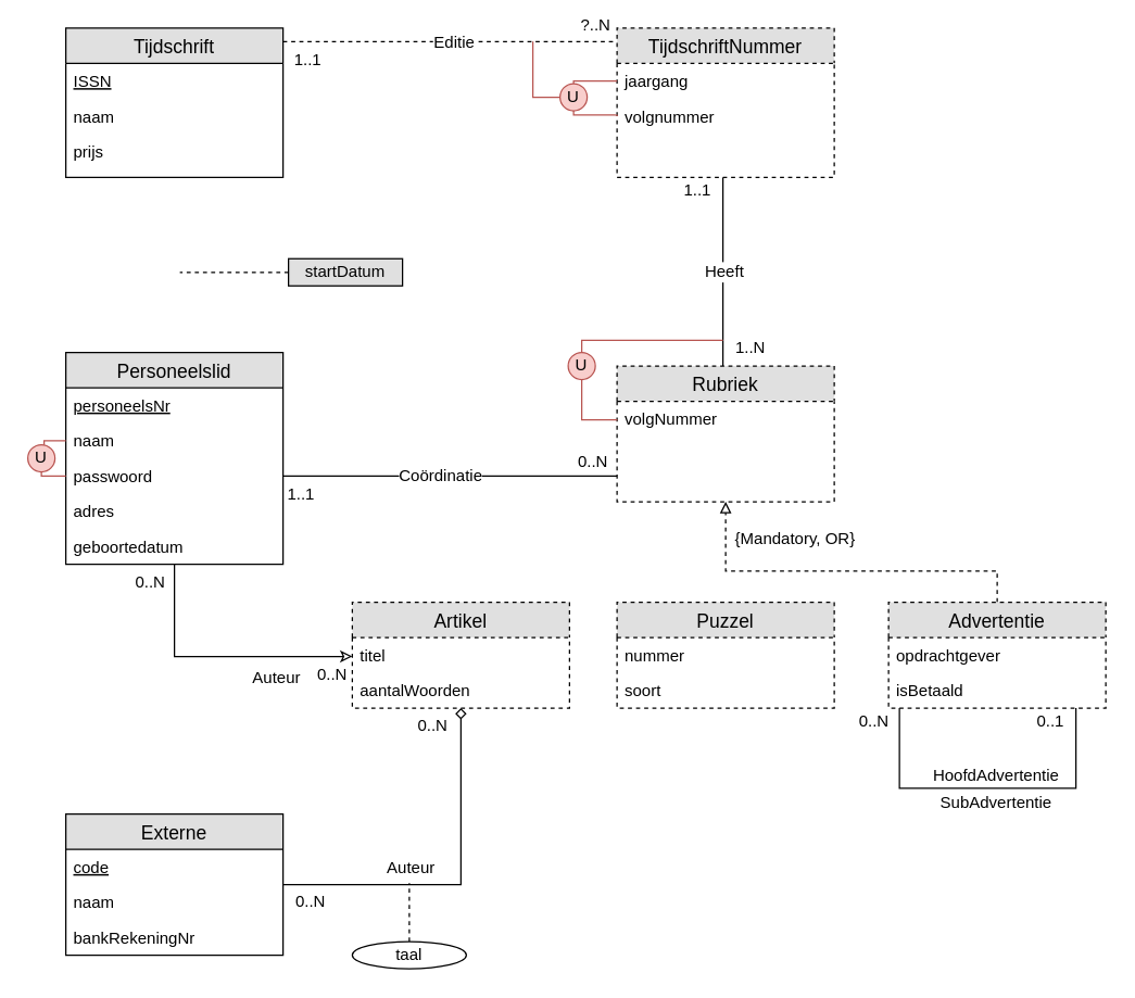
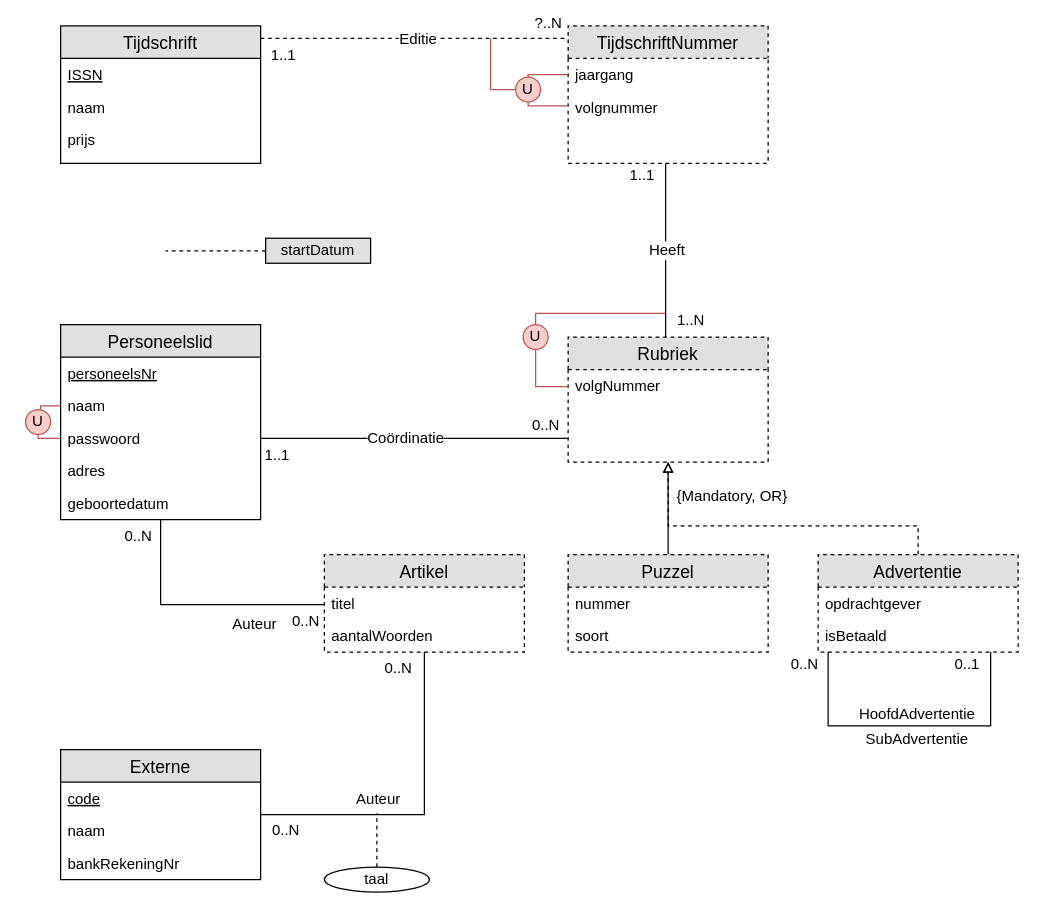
  <mxCell id="0" />
  <mxCell id="1" parent="0" />
  <mxCell id="2" value="" style="edgeStyle=orthogonalEdgeStyle;rounded=0;orthogonalLoop=1;jettySize=auto;html=1;endArrow=none;endFill=0;dashed=1;" edge="1" parent="1" source="6" target="28"><mxGeometry relative="1" as="geometry"><Array as="points"><mxPoint x="392" y="30" /><mxPoint x="392" y="30" /></Array></mxGeometry></mxCell>
  <mxCell id="3" value="Editie" style="text;html=1;resizable=0;points=[];align=center;verticalAlign=middle;labelBackgroundColor=#ffffff;" vertex="1" connectable="0" parent="2"><mxGeometry x="-0.111" y="3" relative="1" as="geometry"><mxPoint x="16" y="3" as="offset" /></mxGeometry></mxCell>
  <mxCell id="4" value="?..N" style="text;html=1;resizable=0;points=[];align=center;verticalAlign=middle;labelBackgroundColor=#ffffff;" vertex="1" connectable="0" parent="2"><mxGeometry x="0.866" relative="1" as="geometry"><mxPoint x="-1" y="-13" as="offset" /></mxGeometry></mxCell>
  <mxCell id="5" value="1..1" style="text;html=1;resizable=0;points=[];align=center;verticalAlign=middle;labelBackgroundColor=#ffffff;" vertex="1" connectable="0" parent="2"><mxGeometry x="0.359" y="-169" relative="1" as="geometry"><mxPoint x="-150" y="-156" as="offset" /></mxGeometry></mxCell>
  <mxCell id="6" value="Tijdschrift" style="swimlane;fontStyle=0;childLayout=stackLayout;horizontal=1;startSize=26;fillColor=#e0e0e0;horizontalStack=0;resizeParent=1;resizeParentMax=0;resizeLast=0;collapsible=1;marginBottom=0;swimlaneFillColor=#ffffff;align=center;fontSize=14;" vertex="1" parent="1"><mxGeometry x="48" y="20" width="160" height="110" as="geometry" /></mxCell>
  <mxCell id="7" value="ISSN" style="text;strokeColor=none;fillColor=none;spacingLeft=4;spacingRight=4;overflow=hidden;rotatable=0;points=[[0,0.5],[1,0.5]];portConstraint=eastwest;fontSize=12;fontStyle=4" vertex="1" parent="6"><mxGeometry y="26" width="160" height="26" as="geometry" /></mxCell>
  <mxCell id="8" value="naam" style="text;strokeColor=none;fillColor=none;spacingLeft=4;spacingRight=4;overflow=hidden;rotatable=0;points=[[0,0.5],[1,0.5]];portConstraint=eastwest;fontSize=12;" vertex="1" parent="6"><mxGeometry y="52" width="160" height="26" as="geometry" /></mxCell>
  <mxCell id="9" value="prijs" style="text;strokeColor=none;fillColor=none;spacingLeft=4;spacingRight=4;overflow=hidden;rotatable=0;points=[[0,0.5],[1,0.5]];portConstraint=eastwest;fontSize=12;" vertex="1" parent="6"><mxGeometry y="78" width="160" height="32" as="geometry" /></mxCell>
  <mxCell id="10" style="edgeStyle=orthogonalEdgeStyle;rounded=0;orthogonalLoop=1;jettySize=auto;html=1;endArrow=none;endFill=0;" edge="1" parent="1" source="18" target="31"><mxGeometry relative="1" as="geometry"><Array as="points"><mxPoint x="354" y="350" /><mxPoint x="354" y="350" /></Array></mxGeometry></mxCell>
  <mxCell id="11" value="Coördinatie" style="text;html=1;resizable=0;points=[];align=center;verticalAlign=middle;labelBackgroundColor=#ffffff;" vertex="1" connectable="0" parent="10"><mxGeometry x="-0.063" y="1" relative="1" as="geometry"><mxPoint as="offset" /></mxGeometry></mxCell>
  <mxCell id="12" value="0..N" style="text;html=1;resizable=0;points=[];align=center;verticalAlign=middle;labelBackgroundColor=#ffffff;" vertex="1" connectable="0" parent="10"><mxGeometry x="0.913" relative="1" as="geometry"><mxPoint x="-7.5" y="-11" as="offset" /></mxGeometry></mxCell>
  <mxCell id="13" value="1..1" style="text;html=1;resizable=0;points=[];align=center;verticalAlign=middle;labelBackgroundColor=#ffffff;" vertex="1" connectable="0" parent="10"><mxGeometry x="-0.498" y="58" relative="1" as="geometry"><mxPoint x="-50" y="71" as="offset" /></mxGeometry></mxCell>
- <mxCell id="14" style="edgeStyle=orthogonalEdgeStyle;rounded=0;orthogonalLoop=1;jettySize=auto;html=1;endArrow=classic;endFill=0;" edge="1" parent="1" source="18" target="33"><mxGeometry relative="1" as="geometry"><Array as="points"><mxPoint x="128" y="483" /></Array></mxGeometry></mxCell>
+ <mxCell id="14" style="edgeStyle=orthogonalEdgeStyle;rounded=0;orthogonalLoop=1;jettySize=auto;html=1;endArrow=none;endFill=0;" edge="1" parent="1" source="18" target="33"><mxGeometry relative="1" as="geometry"><Array as="points"><mxPoint x="128" y="483" /></Array></mxGeometry></mxCell>
  <mxCell id="15" value="Auteur" style="text;html=1;resizable=0;points=[];align=center;verticalAlign=middle;labelBackgroundColor=#ffffff;" vertex="1" connectable="0" parent="14"><mxGeometry x="-0.399" y="23" relative="1" as="geometry"><mxPoint x="51" y="23" as="offset" /></mxGeometry></mxCell>
  <mxCell id="16" value="0..N" style="text;html=1;resizable=0;points=[];align=center;verticalAlign=middle;labelBackgroundColor=#ffffff;" vertex="1" connectable="0" parent="14"><mxGeometry x="-0.899" relative="1" as="geometry"><mxPoint x="-18.5" y="3.5" as="offset" /></mxGeometry></mxCell>
  <mxCell id="17" value="0..N" style="text;html=1;resizable=0;points=[];align=center;verticalAlign=middle;labelBackgroundColor=#ffffff;" vertex="1" connectable="0" parent="14"><mxGeometry x="0.869" y="3" relative="1" as="geometry"><mxPoint x="-2.5" y="16" as="offset" /></mxGeometry></mxCell>
  <mxCell id="18" value="Personeelslid" style="swimlane;fontStyle=0;childLayout=stackLayout;horizontal=1;startSize=26;fillColor=#e0e0e0;horizontalStack=0;resizeParent=1;resizeParentMax=0;resizeLast=0;collapsible=1;marginBottom=0;swimlaneFillColor=#ffffff;align=center;fontSize=14;" vertex="1" parent="1"><mxGeometry x="48" y="259" width="160" height="156" as="geometry" /></mxCell>
  <mxCell id="19" value="personeelsNr" style="text;strokeColor=none;fillColor=none;spacingLeft=4;spacingRight=4;overflow=hidden;rotatable=0;points=[[0,0.5],[1,0.5]];portConstraint=eastwest;fontSize=12;fontStyle=4" vertex="1" parent="18"><mxGeometry y="26" width="160" height="26" as="geometry" /></mxCell>
  <mxCell id="20" value="naam" style="text;strokeColor=none;fillColor=none;spacingLeft=4;spacingRight=4;overflow=hidden;rotatable=0;points=[[0,0.5],[1,0.5]];portConstraint=eastwest;fontSize=12;" vertex="1" parent="18"><mxGeometry y="52" width="160" height="26" as="geometry" /></mxCell>
  <mxCell id="21" value="passwoord" style="text;strokeColor=none;fillColor=none;spacingLeft=4;spacingRight=4;overflow=hidden;rotatable=0;points=[[0,0.5],[1,0.5]];portConstraint=eastwest;fontSize=12;" vertex="1" parent="18"><mxGeometry y="78" width="160" height="26" as="geometry" /></mxCell>
  <mxCell id="22" value="adres" style="text;strokeColor=none;fillColor=none;spacingLeft=4;spacingRight=4;overflow=hidden;rotatable=0;points=[[0,0.5],[1,0.5]];portConstraint=eastwest;fontSize=12;" vertex="1" parent="18"><mxGeometry y="104" width="160" height="26" as="geometry" /></mxCell>
  <mxCell id="23" value="geboortedatum" style="text;strokeColor=none;fillColor=none;spacingLeft=4;spacingRight=4;overflow=hidden;rotatable=0;points=[[0,0.5],[1,0.5]];portConstraint=eastwest;fontSize=12;" vertex="1" parent="18"><mxGeometry y="130" width="160" height="26" as="geometry" /></mxCell>
  <mxCell id="24" value="" style="edgeStyle=orthogonalEdgeStyle;rounded=0;orthogonalLoop=1;jettySize=auto;html=1;endArrow=none;endFill=0;" edge="1" parent="1"><mxGeometry relative="1" as="geometry"><mxPoint x="532" y="130" as="sourcePoint" /><mxPoint x="532" y="269" as="targetPoint" /></mxGeometry></mxCell>
  <mxCell id="25" value="Heeft" style="text;html=1;resizable=0;points=[];align=center;verticalAlign=middle;labelBackgroundColor=#ffffff;" vertex="1" connectable="0" parent="24"><mxGeometry x="-0.166" relative="1" as="geometry"><mxPoint y="11.5" as="offset" /></mxGeometry></mxCell>
  <mxCell id="26" value="1..1" style="text;html=1;resizable=0;points=[];align=center;verticalAlign=middle;labelBackgroundColor=#ffffff;" vertex="1" connectable="0" parent="24"><mxGeometry x="-0.885" y="-1" relative="1" as="geometry"><mxPoint x="-19" y="1.5" as="offset" /></mxGeometry></mxCell>
  <mxCell id="27" value="1..N" style="text;html=1;resizable=0;points=[];align=center;verticalAlign=middle;labelBackgroundColor=#ffffff;" vertex="1" connectable="0" parent="24"><mxGeometry x="0.818" y="-1" relative="1" as="geometry"><mxPoint x="20" y="-0.5" as="offset" /></mxGeometry></mxCell>
  <mxCell id="28" value="TijdschriftNummer" style="swimlane;fontStyle=0;childLayout=stackLayout;horizontal=1;startSize=26;fillColor=#e0e0e0;horizontalStack=0;resizeParent=1;resizeParentMax=0;resizeLast=0;collapsible=1;marginBottom=0;swimlaneFillColor=#ffffff;align=center;fontSize=14;dashed=1;" vertex="1" parent="1"><mxGeometry x="454" y="20" width="160" height="110" as="geometry" /></mxCell>
  <mxCell id="29" value="jaargang" style="text;strokeColor=none;fillColor=none;spacingLeft=4;spacingRight=4;overflow=hidden;rotatable=0;points=[[0,0.5],[1,0.5]];portConstraint=eastwest;fontSize=12;" vertex="1" parent="28"><mxGeometry y="26" width="160" height="26" as="geometry" /></mxCell>
  <mxCell id="30" value="volgnummer" style="text;strokeColor=none;fillColor=none;spacingLeft=4;spacingRight=4;overflow=hidden;rotatable=0;points=[[0,0.5],[1,0.5]];portConstraint=eastwest;fontSize=12;" vertex="1" parent="28"><mxGeometry y="52" width="160" height="58" as="geometry" /></mxCell>
  <mxCell id="31" value="Rubriek" style="swimlane;fontStyle=0;childLayout=stackLayout;horizontal=1;startSize=26;fillColor=#e0e0e0;horizontalStack=0;resizeParent=1;resizeParentMax=0;resizeLast=0;collapsible=1;marginBottom=0;swimlaneFillColor=#ffffff;align=center;fontSize=14;dashed=1;" vertex="1" parent="1"><mxGeometry x="454" y="269" width="160" height="100" as="geometry" /></mxCell>
  <mxCell id="32" value="volgNummer" style="text;strokeColor=none;fillColor=none;spacingLeft=4;spacingRight=4;overflow=hidden;rotatable=0;points=[[0,0.5],[1,0.5]];portConstraint=eastwest;fontSize=12;" vertex="1" parent="31"><mxGeometry y="26" width="160" height="74" as="geometry" /></mxCell>
  <mxCell id="33" value="Artikel" style="swimlane;fontStyle=0;childLayout=stackLayout;horizontal=1;startSize=26;fillColor=#e0e0e0;horizontalStack=0;resizeParent=1;resizeParentMax=0;resizeLast=0;collapsible=1;marginBottom=0;swimlaneFillColor=#ffffff;align=center;fontSize=14;dashed=1;" vertex="1" parent="1"><mxGeometry x="259" y="443" width="160" height="78" as="geometry" /></mxCell>
  <mxCell id="34" value="titel" style="text;strokeColor=none;fillColor=none;spacingLeft=4;spacingRight=4;overflow=hidden;rotatable=0;points=[[0,0.5],[1,0.5]];portConstraint=eastwest;fontSize=12;dashed=1;" vertex="1" parent="33"><mxGeometry y="26" width="160" height="26" as="geometry" /></mxCell>
  <mxCell id="35" value="aantalWoorden" style="text;strokeColor=none;fillColor=none;spacingLeft=4;spacingRight=4;overflow=hidden;rotatable=0;points=[[0,0.5],[1,0.5]];portConstraint=eastwest;fontSize=12;dashed=1;" vertex="1" parent="33"><mxGeometry y="52" width="160" height="26" as="geometry" /></mxCell>
+ <mxCell id="36" style="edgeStyle=orthogonalEdgeStyle;rounded=0;orthogonalLoop=1;jettySize=auto;html=1;endArrow=block;endFill=0;" edge="1" parent="1" source="37" target="31"><mxGeometry relative="1" as="geometry" /></mxCell>
  <mxCell id="37" value="Puzzel" style="swimlane;fontStyle=0;childLayout=stackLayout;horizontal=1;startSize=26;fillColor=#e0e0e0;horizontalStack=0;resizeParent=1;resizeParentMax=0;resizeLast=0;collapsible=1;marginBottom=0;swimlaneFillColor=#ffffff;align=center;fontSize=14;dashed=1;" vertex="1" parent="1"><mxGeometry x="454" y="443" width="160" height="78" as="geometry" /></mxCell>
  <mxCell id="38" value="nummer" style="text;strokeColor=none;fillColor=none;spacingLeft=4;spacingRight=4;overflow=hidden;rotatable=0;points=[[0,0.5],[1,0.5]];portConstraint=eastwest;fontSize=12;dashed=1;" vertex="1" parent="37"><mxGeometry y="26" width="160" height="26" as="geometry" /></mxCell>
  <mxCell id="39" value="soort" style="text;strokeColor=none;fillColor=none;spacingLeft=4;spacingRight=4;overflow=hidden;rotatable=0;points=[[0,0.5],[1,0.5]];portConstraint=eastwest;fontSize=12;dashed=1;" vertex="1" parent="37"><mxGeometry y="52" width="160" height="26" as="geometry" /></mxCell>
  <mxCell id="40" style="edgeStyle=orthogonalEdgeStyle;rounded=0;orthogonalLoop=1;jettySize=auto;html=1;endArrow=block;endFill=0;dashed=1;" edge="1" parent="1" source="42" target="31"><mxGeometry relative="1" as="geometry"><Array as="points"><mxPoint x="734" y="420" /><mxPoint x="534" y="420" /></Array></mxGeometry></mxCell>
  <mxCell id="41" value="{Mandatory, OR}" style="text;html=1;resizable=0;points=[];align=center;verticalAlign=middle;labelBackgroundColor=#ffffff;" vertex="1" connectable="0" parent="40"><mxGeometry x="0.757" y="-1" relative="1" as="geometry"><mxPoint x="49" y="-6" as="offset" /></mxGeometry></mxCell>
  <mxCell id="42" value="Advertentie" style="swimlane;fontStyle=0;childLayout=stackLayout;horizontal=1;startSize=26;fillColor=#e0e0e0;horizontalStack=0;resizeParent=1;resizeParentMax=0;resizeLast=0;collapsible=1;marginBottom=0;swimlaneFillColor=#ffffff;align=center;fontSize=14;dashed=1;" vertex="1" parent="1"><mxGeometry x="654" y="443" width="160" height="78" as="geometry" /></mxCell>
  <mxCell id="43" value="opdrachtgever" style="text;strokeColor=none;fillColor=none;spacingLeft=4;spacingRight=4;overflow=hidden;rotatable=0;points=[[0,0.5],[1,0.5]];portConstraint=eastwest;fontSize=12;dashed=1;" vertex="1" parent="42"><mxGeometry y="26" width="160" height="26" as="geometry" /></mxCell>
  <mxCell id="44" value="isBetaald" style="text;strokeColor=none;fillColor=none;spacingLeft=4;spacingRight=4;overflow=hidden;rotatable=0;points=[[0,0.5],[1,0.5]];portConstraint=eastwest;fontSize=12;dashed=1;" vertex="1" parent="42"><mxGeometry y="52" width="160" height="26" as="geometry" /></mxCell>
- <mxCell id="45" style="edgeStyle=orthogonalEdgeStyle;rounded=0;orthogonalLoop=1;jettySize=auto;html=1;endArrow=diamond;endFill=0;" edge="1" parent="1" source="49" target="33"><mxGeometry relative="1" as="geometry" /></mxCell>
+ <mxCell id="45" style="edgeStyle=orthogonalEdgeStyle;rounded=0;orthogonalLoop=1;jettySize=auto;html=1;endArrow=none;endFill=0;" edge="1" parent="1" source="49" target="33"><mxGeometry relative="1" as="geometry" /></mxCell>
  <mxCell id="46" value="0..N" style="text;html=1;resizable=0;points=[];align=center;verticalAlign=middle;labelBackgroundColor=#ffffff;" vertex="1" connectable="0" parent="45"><mxGeometry x="0.916" y="1" relative="1" as="geometry"><mxPoint x="-20.5" y="1.5" as="offset" /></mxGeometry></mxCell>
  <mxCell id="47" value="0..N" style="text;html=1;resizable=0;points=[];align=center;verticalAlign=middle;labelBackgroundColor=#ffffff;" vertex="1" connectable="0" parent="45"><mxGeometry x="-0.919" relative="1" as="geometry"><mxPoint x="8.5" y="12.5" as="offset" /></mxGeometry></mxCell>
  <mxCell id="48" value="Auteur" style="text;html=1;resizable=0;points=[];align=center;verticalAlign=middle;labelBackgroundColor=#ffffff;" vertex="1" connectable="0" parent="45"><mxGeometry x="-0.228" y="6" relative="1" as="geometry"><mxPoint x="-7.5" y="-7" as="offset" /></mxGeometry></mxCell>
  <mxCell id="49" value="Externe" style="swimlane;fontStyle=0;childLayout=stackLayout;horizontal=1;startSize=26;fillColor=#e0e0e0;horizontalStack=0;resizeParent=1;resizeParentMax=0;resizeLast=0;collapsible=1;marginBottom=0;swimlaneFillColor=#ffffff;align=center;fontSize=14;" vertex="1" parent="1"><mxGeometry x="48" y="599" width="160" height="104" as="geometry" /></mxCell>
  <mxCell id="50" value="code" style="text;strokeColor=none;fillColor=none;spacingLeft=4;spacingRight=4;overflow=hidden;rotatable=0;points=[[0,0.5],[1,0.5]];portConstraint=eastwest;fontSize=12;fontStyle=4" vertex="1" parent="49"><mxGeometry y="26" width="160" height="26" as="geometry" /></mxCell>
  <mxCell id="51" value="naam" style="text;strokeColor=none;fillColor=none;spacingLeft=4;spacingRight=4;overflow=hidden;rotatable=0;points=[[0,0.5],[1,0.5]];portConstraint=eastwest;fontSize=12;" vertex="1" parent="49"><mxGeometry y="52" width="160" height="26" as="geometry" /></mxCell>
  <mxCell id="52" value="bankRekeningNr" style="text;strokeColor=none;fillColor=none;spacingLeft=4;spacingRight=4;overflow=hidden;rotatable=0;points=[[0,0.5],[1,0.5]];portConstraint=eastwest;fontSize=12;" vertex="1" parent="49"><mxGeometry y="78" width="160" height="26" as="geometry" /></mxCell>
  <mxCell id="53" style="edgeStyle=orthogonalEdgeStyle;rounded=0;orthogonalLoop=1;jettySize=auto;html=1;endArrow=none;endFill=0;dashed=1;" edge="1" parent="1" source="54"><mxGeometry relative="1" as="geometry"><mxPoint x="132" y="200" as="targetPoint" /><Array as="points"><mxPoint x="132" y="200" /></Array></mxGeometry></mxCell>
  <mxCell id="54" value="startDatum" style="rounded=0;whiteSpace=wrap;html=1;fillColor=#e0e0e0;" vertex="1" parent="1"><mxGeometry x="212" y="190" width="84" height="20" as="geometry" /></mxCell>
  <mxCell id="55" style="edgeStyle=orthogonalEdgeStyle;rounded=0;orthogonalLoop=1;jettySize=auto;html=1;dashed=1;endArrow=none;endFill=0;" edge="1" parent="1" source="56"><mxGeometry relative="1" as="geometry"><mxPoint x="301" y="650" as="targetPoint" /></mxGeometry></mxCell>
  <mxCell id="56" value="taal" style="ellipse;whiteSpace=wrap;html=1;" vertex="1" parent="1"><mxGeometry x="259" y="693" width="84" height="20" as="geometry" /></mxCell>
  <mxCell id="57" style="edgeStyle=orthogonalEdgeStyle;rounded=0;orthogonalLoop=1;jettySize=auto;html=1;entryX=0;entryY=0.5;entryDx=0;entryDy=0;endArrow=none;endFill=0;fillColor=#f8cecc;strokeColor=#b85450;" edge="1" parent="1" source="59" target="20"><mxGeometry relative="1" as="geometry"><Array as="points"><mxPoint x="32" y="324" /><mxPoint x="32" y="324" /></Array></mxGeometry></mxCell>
  <mxCell id="58" style="edgeStyle=orthogonalEdgeStyle;rounded=0;orthogonalLoop=1;jettySize=auto;html=1;entryX=0;entryY=0.5;entryDx=0;entryDy=0;endArrow=none;endFill=0;fillColor=#f8cecc;strokeColor=#b85450;" edge="1" parent="1" source="59" target="21"><mxGeometry relative="1" as="geometry"><Array as="points"><mxPoint x="30" y="350" /></Array></mxGeometry></mxCell>
  <mxCell id="59" value="U" style="ellipse;whiteSpace=wrap;html=1;aspect=fixed;fillColor=#f8cecc;strokeColor=#b85450;" vertex="1" parent="1"><mxGeometry x="20" y="327" width="20" height="20" as="geometry" /></mxCell>
  <mxCell id="60" style="edgeStyle=orthogonalEdgeStyle;rounded=0;orthogonalLoop=1;jettySize=auto;html=1;entryX=0;entryY=0.5;entryDx=0;entryDy=0;endArrow=none;endFill=0;fillColor=#f8cecc;strokeColor=#b85450;" edge="1" parent="1" source="63" target="29"><mxGeometry relative="1" as="geometry"><Array as="points"><mxPoint x="422" y="59" /></Array></mxGeometry></mxCell>
  <mxCell id="61" style="edgeStyle=orthogonalEdgeStyle;rounded=0;orthogonalLoop=1;jettySize=auto;html=1;entryX=0.004;entryY=0.216;entryDx=0;entryDy=0;entryPerimeter=0;endArrow=none;endFill=0;fillColor=#f8cecc;strokeColor=#b85450;" edge="1" parent="1" source="63" target="30"><mxGeometry relative="1" as="geometry"><Array as="points"><mxPoint x="422" y="84" /><mxPoint x="452" y="84" /></Array></mxGeometry></mxCell>
  <mxCell id="62" style="edgeStyle=orthogonalEdgeStyle;rounded=0;orthogonalLoop=1;jettySize=auto;html=1;endArrow=none;endFill=0;fillColor=#f8cecc;strokeColor=#b85450;exitX=0;exitY=0.5;exitDx=0;exitDy=0;" edge="1" parent="1" source="63"><mxGeometry relative="1" as="geometry"><mxPoint x="392" y="30" as="targetPoint" /></mxGeometry></mxCell>
  <mxCell id="63" value="U" style="ellipse;whiteSpace=wrap;html=1;aspect=fixed;fillColor=#f8cecc;strokeColor=#b85450;" vertex="1" parent="1"><mxGeometry x="412" y="61" width="20" height="20" as="geometry" /></mxCell>
  <mxCell id="64" style="edgeStyle=orthogonalEdgeStyle;rounded=0;orthogonalLoop=1;jettySize=auto;html=1;entryX=0.002;entryY=0.185;entryDx=0;entryDy=0;entryPerimeter=0;endArrow=none;endFill=0;fillColor=#f8cecc;strokeColor=#b85450;" edge="1" parent="1" source="66" target="32"><mxGeometry relative="1" as="geometry" /></mxCell>
  <mxCell id="65" style="edgeStyle=orthogonalEdgeStyle;rounded=0;orthogonalLoop=1;jettySize=auto;html=1;endArrow=none;endFill=0;fillColor=#f8cecc;strokeColor=#b85450;exitX=0.5;exitY=0;exitDx=0;exitDy=0;" edge="1" parent="1" source="66"><mxGeometry relative="1" as="geometry"><mxPoint x="532" y="250" as="targetPoint" /><Array as="points"><mxPoint x="428" y="250" /></Array></mxGeometry></mxCell>
  <mxCell id="66" value="U" style="ellipse;whiteSpace=wrap;html=1;aspect=fixed;fillColor=#f8cecc;strokeColor=#b85450;" vertex="1" parent="1"><mxGeometry x="418" y="259" width="20" height="20" as="geometry" /></mxCell>
  <mxCell id="67" style="edgeStyle=orthogonalEdgeStyle;rounded=0;orthogonalLoop=1;jettySize=auto;html=1;endArrow=none;endFill=0;" edge="1" parent="1" source="42" target="42"><mxGeometry relative="1" as="geometry"><Array as="points"><mxPoint x="792" y="580" /><mxPoint x="662" y="580" /></Array></mxGeometry></mxCell>
  <mxCell id="68" value="SubAdvertentie" style="text;html=1;resizable=0;points=[];align=center;verticalAlign=middle;labelBackgroundColor=#ffffff;" vertex="1" connectable="0" parent="67"><mxGeometry x="0.134" y="1" relative="1" as="geometry"><mxPoint x="22" y="9" as="offset" /></mxGeometry></mxCell>
  <mxCell id="69" value="0..N" style="text;html=1;resizable=0;points=[];align=center;verticalAlign=middle;labelBackgroundColor=#ffffff;" vertex="1" connectable="0" parent="67"><mxGeometry x="0.942" y="1" relative="1" as="geometry"><mxPoint x="-19" y="2" as="offset" /></mxGeometry></mxCell>
  <mxCell id="70" value="0..1" style="text;html=1;resizable=0;points=[];align=center;verticalAlign=middle;labelBackgroundColor=#ffffff;" vertex="1" connectable="0" parent="67"><mxGeometry x="-0.923" relative="1" as="geometry"><mxPoint x="-20" y="-0.5" as="offset" /></mxGeometry></mxCell>
  <mxCell id="71" value="HoofdAdvertentie" style="text;html=1;resizable=0;points=[];align=center;verticalAlign=middle;labelBackgroundColor=#ffffff;" vertex="1" connectable="0" parent="67"><mxGeometry x="0.134" y="1" relative="1" as="geometry"><mxPoint x="22" y="-11" as="offset" /></mxGeometry></mxCell>
